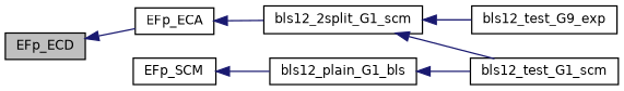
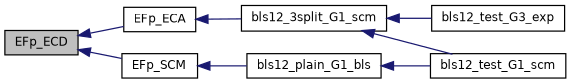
  digraph {
    rankdir=LR
    node [color=black fillcolor=white fontname=Helvetica fontsize=10 shape=record style=filled]
    edge [color=midnightblue dir=back fontname=Helvetica fontsize=10 labelfontname=Helvetica labelfontsize=10 style=solid]
    n1 [fillcolor=grey75 fontcolor=black height=0.2 label=EFp_ECD width=0.4]
    n2 [height=0.2 label=EFp_ECA width=0.4]
    n3 [height=0.2 label=EFp_SCM width=0.4]
-   n4 [height=0.2 label=bls12_2split_G1_scm width=0.4]
+   n4 [height=0.2 label=bls12_3split_G1_scm width=0.4]
    n5 [height=0.2 label=bls12_plain_G1_bls width=0.4]
    n6 [height=0.2 label=bls12_test_G1_scm width=0.4]
-   n7 [height=0.2 label=bls12_test_G9_exp width=0.4]
+   n7 [height=0.2 label=bls12_test_G3_exp width=0.4]
    n1 -> n2
+   n1 -> n3
    n2 -> n4
    n3 -> n5
    n4 -> n6
    n4 -> n7
    n5 -> n6
  }
